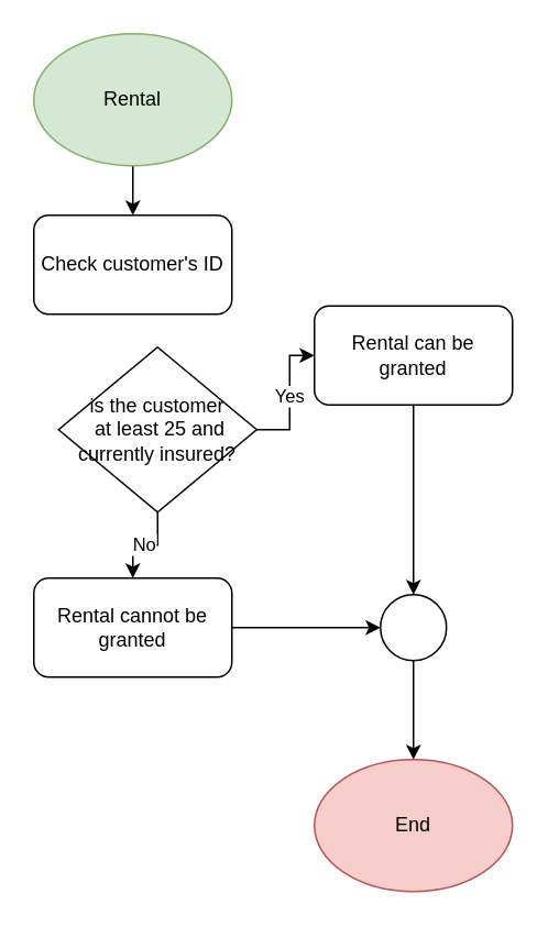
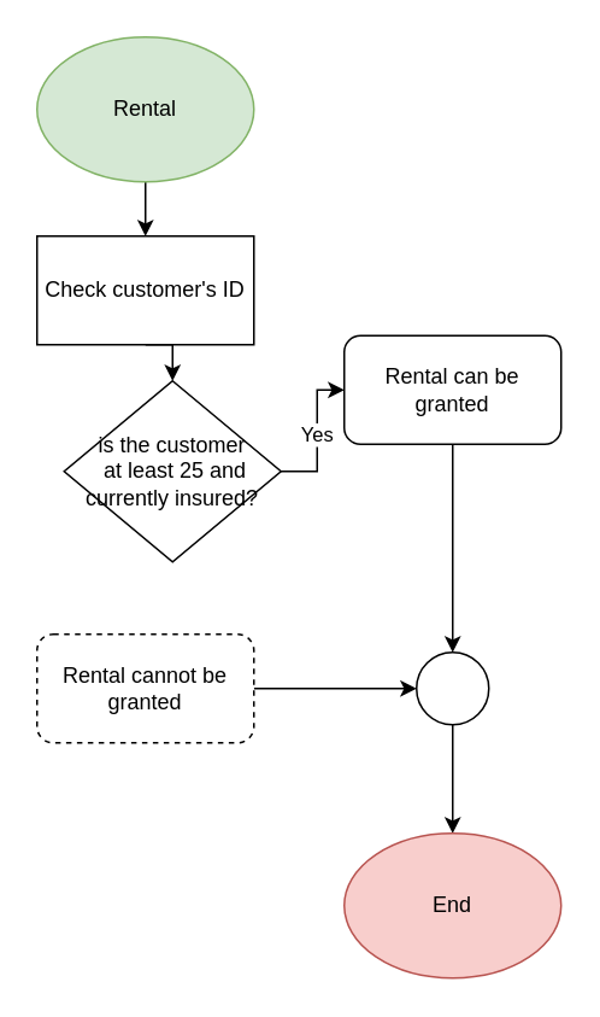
  <mxCell id="0" />
  <mxCell id="1" parent="0" />
  <mxCell id="2" style="edgeStyle=orthogonalEdgeStyle;rounded=0;orthogonalLoop=1;jettySize=auto;html=1;exitX=0.5;exitY=1;exitDx=0;exitDy=0;entryX=0.5;entryY=0;entryDx=0;entryDy=0;" edge="1" parent="1" source="3" target="5"><mxGeometry relative="1" as="geometry" /></mxCell>
  <mxCell id="3" value="Rental" style="ellipse;whiteSpace=wrap;html=1;fillColor=#d5e8d4;strokeColor=#82b366;" vertex="1" parent="1"><mxGeometry x="20" y="20" width="120" height="80" as="geometry" /></mxCell>
- <mxCell id="5" value="Check customer's ID" style="rounded=1;whiteSpace=wrap;html=1;" vertex="1" parent="1"><mxGeometry x="20" y="130" width="120" height="60" as="geometry" /></mxCell>
+ <mxCell id="4" style="edgeStyle=orthogonalEdgeStyle;rounded=0;orthogonalLoop=1;jettySize=auto;html=1;exitX=0.5;exitY=1;exitDx=0;exitDy=0;entryX=0.5;entryY=0;entryDx=0;entryDy=0;" edge="1" parent="1" source="5" target="8"><mxGeometry relative="1" as="geometry" /></mxCell>
+ <mxCell id="5" value="Check customer's ID" style="whiteSpace=wrap;html=1;rounded=0;" vertex="1" parent="1"><mxGeometry x="20" y="130" width="120" height="60" as="geometry" /></mxCell>
  <mxCell id="6" value="Yes" style="edgeStyle=orthogonalEdgeStyle;rounded=0;orthogonalLoop=1;jettySize=auto;html=1;exitX=1;exitY=0.5;exitDx=0;exitDy=0;" edge="1" parent="1" source="8" target="12"><mxGeometry relative="1" as="geometry" /></mxCell>
- <mxCell id="7" value="No" style="edgeStyle=orthogonalEdgeStyle;rounded=0;orthogonalLoop=1;jettySize=auto;html=1;exitX=0.5;exitY=1;exitDx=0;exitDy=0;entryX=0.5;entryY=0;entryDx=0;entryDy=0;" edge="1" parent="1" source="8" target="10"><mxGeometry relative="1" as="geometry" /></mxCell>
  <mxCell id="8" value="is the customer&lt;br&gt;&amp;nbsp;at least 25 and currently insured?" style="rhombus;whiteSpace=wrap;html=1;" vertex="1" parent="1"><mxGeometry x="35" y="210" width="120" height="100" as="geometry" /></mxCell>
  <mxCell id="9" value="" style="edgeStyle=orthogonalEdgeStyle;rounded=0;orthogonalLoop=1;jettySize=auto;html=1;" edge="1" parent="1" source="10" target="14"><mxGeometry relative="1" as="geometry" /></mxCell>
- <mxCell id="10" value="Rental cannot be granted" style="rounded=1;whiteSpace=wrap;html=1;" vertex="1" parent="1"><mxGeometry x="20" y="350" width="120" height="60" as="geometry" /></mxCell>
+ <mxCell id="10" value="Rental cannot be granted" style="rounded=1;whiteSpace=wrap;html=1;dashed=1;" vertex="1" parent="1"><mxGeometry x="20" y="350" width="120" height="60" as="geometry" /></mxCell>
  <mxCell id="11" value="" style="edgeStyle=orthogonalEdgeStyle;rounded=0;orthogonalLoop=1;jettySize=auto;html=1;" edge="1" parent="1" source="12" target="14"><mxGeometry relative="1" as="geometry" /></mxCell>
  <mxCell id="12" value="Rental can be granted" style="rounded=1;whiteSpace=wrap;html=1;" vertex="1" parent="1"><mxGeometry x="190" y="185" width="120" height="60" as="geometry" /></mxCell>
  <mxCell id="13" value="" style="edgeStyle=orthogonalEdgeStyle;rounded=0;orthogonalLoop=1;jettySize=auto;html=1;" edge="1" parent="1" source="14" target="15"><mxGeometry relative="1" as="geometry" /></mxCell>
  <mxCell id="14" value="" style="ellipse;whiteSpace=wrap;html=1;aspect=fixed;" vertex="1" parent="1"><mxGeometry x="230" y="360" width="40" height="40" as="geometry" /></mxCell>
  <mxCell id="15" value="End" style="ellipse;whiteSpace=wrap;html=1;fillColor=#f8cecc;strokeColor=#b85450;" vertex="1" parent="1"><mxGeometry x="190" y="460" width="120" height="80" as="geometry" /></mxCell>
